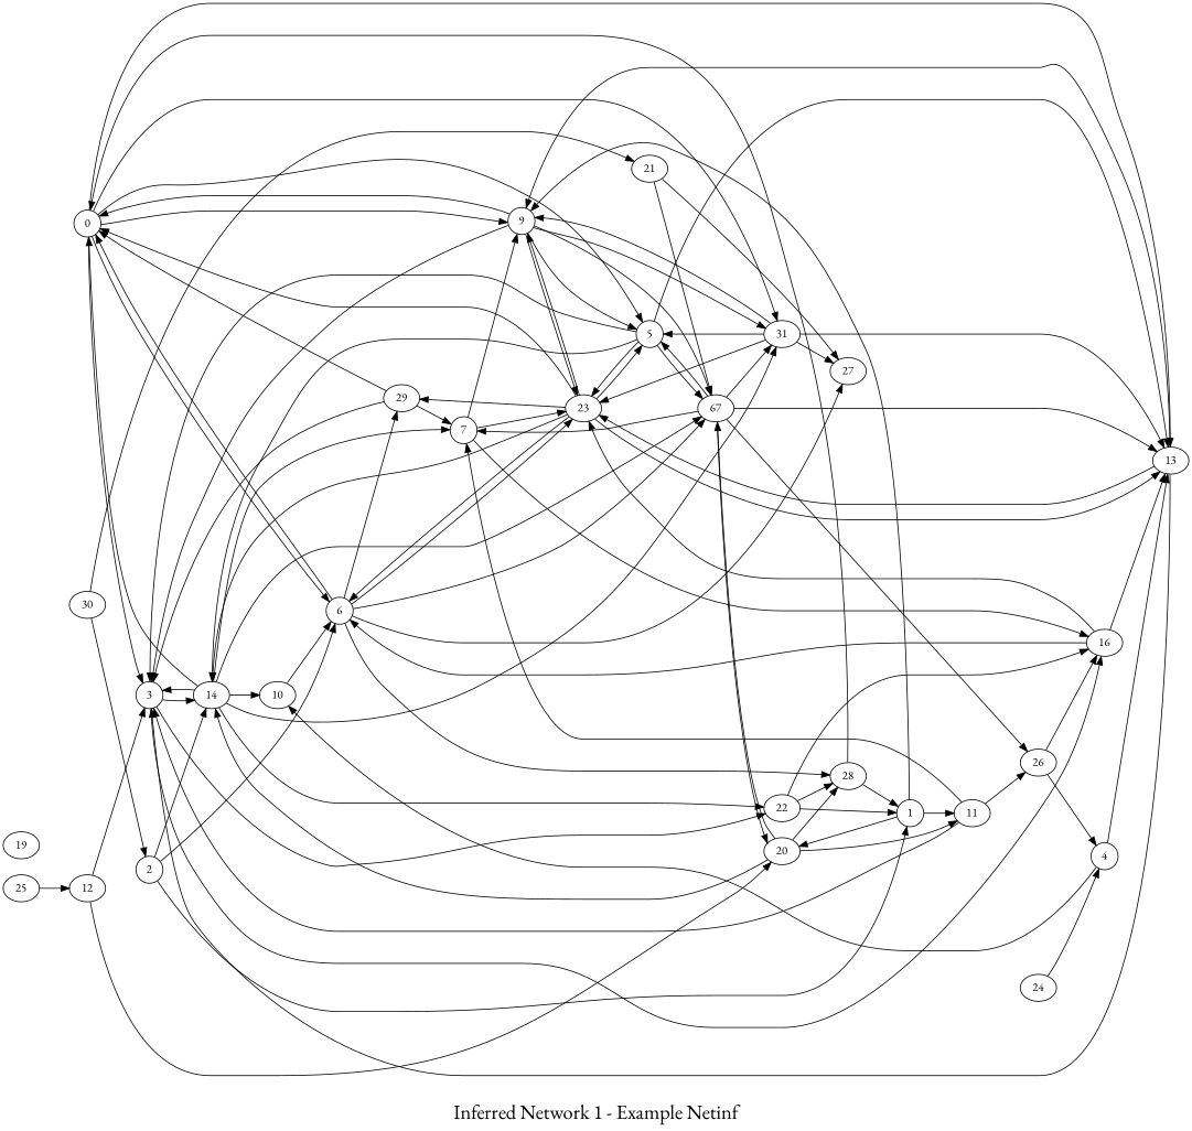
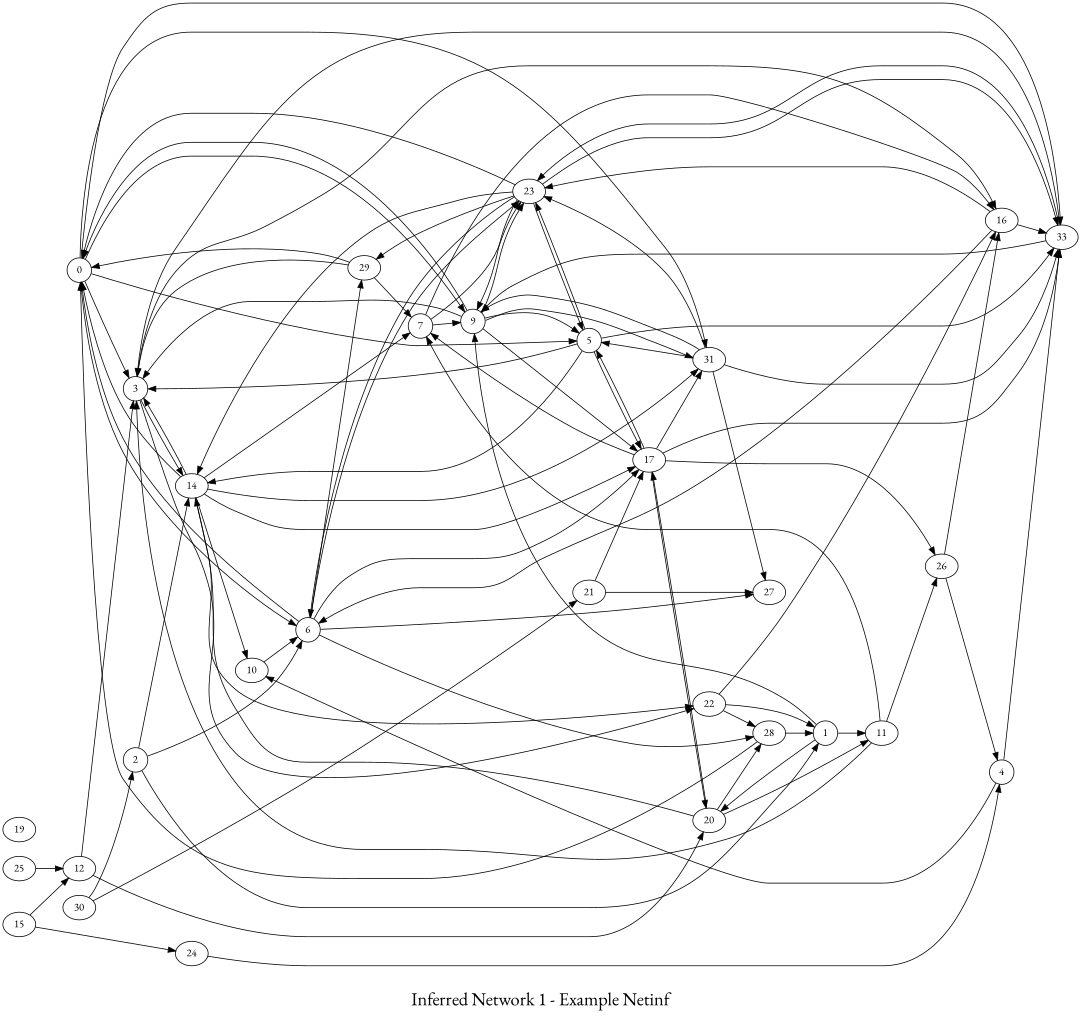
  digraph {
    fontname="EB Garamond"
    fontsize=24
    label="\nInferred Network 1 - Example Netinf\n"
    rankdir=LR
    splines=true
    node [fontname="EB Garamond" shape=ellipse]
    edge [fontname="EB Garamond"]
    n1 [height=0.3 label=0 width=0.3]
    n2 [height=0.3 label=3 width=0.3]
    n3 [height=0.3 label=5 width=0.3]
    n4 [height=0.3 label=6 width=0.3]
    n5 [height=0.3 label=9 width=0.3]
-   n6 [height=0.3 label=13 width=0.3]
+   n6 [height=0.3 label=33 width=0.3]
    n7 [height=0.3 label=31 width=0.3]
    n8 [height=0.3 label=14 width=0.3]
    n9 [height=0.3 label=16 width=0.3]
    n10 [height=0.3 label=22 width=0.3]
-   n11 [height=0.3 label=67 width=0.3]
+   n11 [height=0.3 label=17 width=0.3]
    n12 [height=0.3 label=23 width=0.3]
    n13 [height=0.3 label=27 width=0.3]
    n14 [height=0.3 label=28 width=0.3]
    n15 [height=0.3 label=29 width=0.3]
    n16 [height=0.3 label=1 width=0.3]
    n17 [height=0.3 label=11 width=0.3]
    n18 [height=0.3 label=20 width=0.3]
    n19 [height=0.3 label=7 width=0.3]
    n20 [height=0.3 label=26 width=0.3]
    n21 [height=0.3 label=2 width=0.3]
    n22 [height=0.3 label=10 width=0.3]
    n23 [height=0.3 label=4 width=0.3]
    n24 [height=0.3 label=12 width=0.3]
+   n25 [height=0.3 label=15 width=0.3]
    n26 [height=0.3 label=24 width=0.3]
    n27 [height=0.3 label=19 width=0.3]
    n28 [height=0.3 label=21 width=0.3]
    n29 [height=0.3 label=25 width=0.3]
    n30 [height=0.3 label=30 width=0.3]
    n1 -> n2
    n1 -> n3
    n1 -> n4
    n1 -> n5
    n1 -> n6
    n1 -> n7
    n2 -> n8
    n2 -> n9
    n2 -> n10
    n3 -> n2
    n3 -> n6
    n3 -> n8
    n3 -> n11
    n3 -> n12
    n4 -> n1
    n4 -> n11
    n4 -> n12
    n4 -> n13
    n4 -> n14
    n4 -> n15
    n5 -> n1
    n5 -> n2
    n5 -> n3
    n5 -> n7
    n5 -> n11
    n5 -> n12
    n6 -> n2
    n6 -> n5
    n6 -> n12
    n7 -> n3
    n7 -> n5
    n7 -> n6
    n7 -> n12
    n7 -> n13
    n8 -> n1
    n8 -> n2
    n8 -> n7
    n8 -> n10
    n8 -> n11
    n8 -> n19
    n8 -> n22
    n9 -> n4
    n9 -> n6
    n9 -> n12
    n10 -> n9
    n10 -> n14
    n10 -> n16
    n11 -> n3
    n11 -> n6
    n11 -> n7
    n11 -> n18
    n11 -> n19
    n11 -> n20
    n12 -> n1
    n12 -> n3
    n12 -> n4
    n12 -> n5
    n12 -> n6
    n12 -> n8
    n12 -> n15
    n14 -> n1
    n14 -> n16
    n15 -> n1
    n15 -> n2
    n15 -> n19
    n16 -> n5
    n16 -> n17
    n16 -> n18
    n17 -> n2
    n17 -> n19
    n17 -> n20
    n18 -> n8
    n18 -> n11
    n18 -> n14
    n18 -> n17
    n19 -> n5
    n19 -> n9
    n19 -> n12
    n20 -> n9
    n20 -> n23
    n21 -> n4
    n21 -> n8
    n21 -> n16
    n22 -> n4
    n23 -> n6
    n23 -> n22
    n24 -> n2
    n24 -> n18
+   n25 -> n24
+   n25 -> n26
    n26 -> n23
    n28 -> n11
    n28 -> n13
    n29 -> n24
    n30 -> n21
    n30 -> n28
  }
